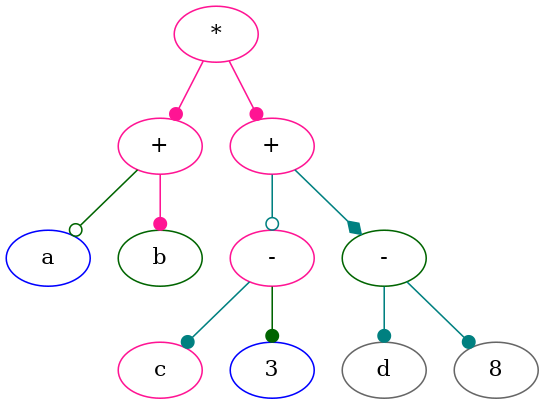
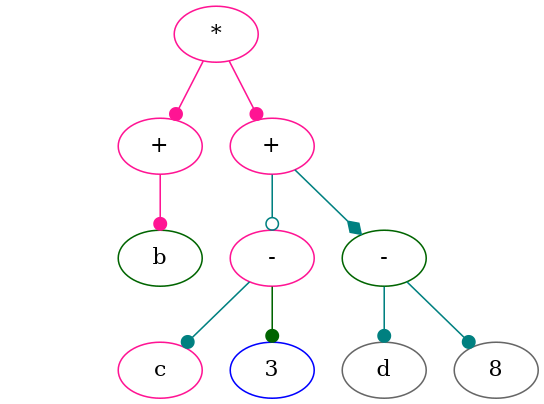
  digraph {
    node [color=deeppink]
    edge [arrowhead=dot color=teal]
    n1 [label="*"]
    n2 [label="+"]
    n3 [label="+"]
-   n4 [color=blue label=a]
    n5 [color=darkgreen label=b]
    n6 [label="-"]
    n7 [color=darkgreen label="-"]
    n8 [label=c]
    n9 [color=blue label=3]
    n10 [color=gray40 label=d]
    n11 [color=gray40 label=8]
    n1 -> n2 [color=deeppink]
    n1 -> n3 [color=deeppink]
-   n2 -> n4 [arrowhead=odot color=darkgreen]
    n2 -> n5 [color=deeppink]
    n3 -> n6 [arrowhead=odot]
    n3 -> n7 [arrowhead=diamond]
    n6 -> n8
    n6 -> n9 [color=darkgreen]
    n7 -> n10
    n7 -> n11
  }
